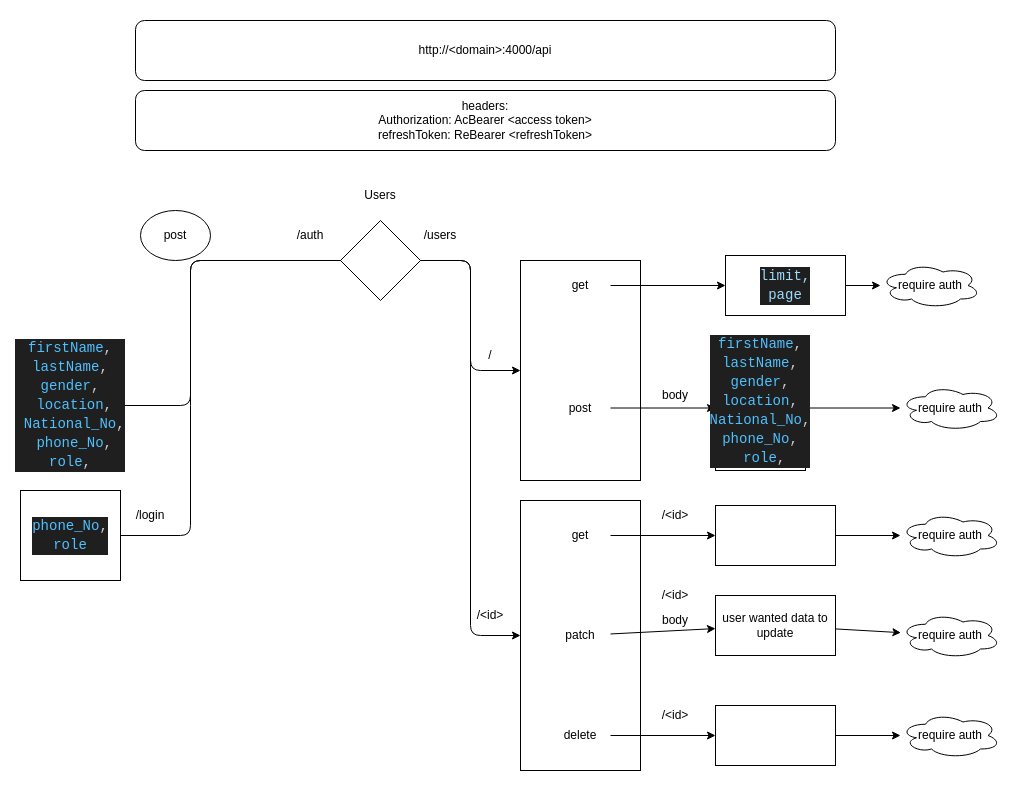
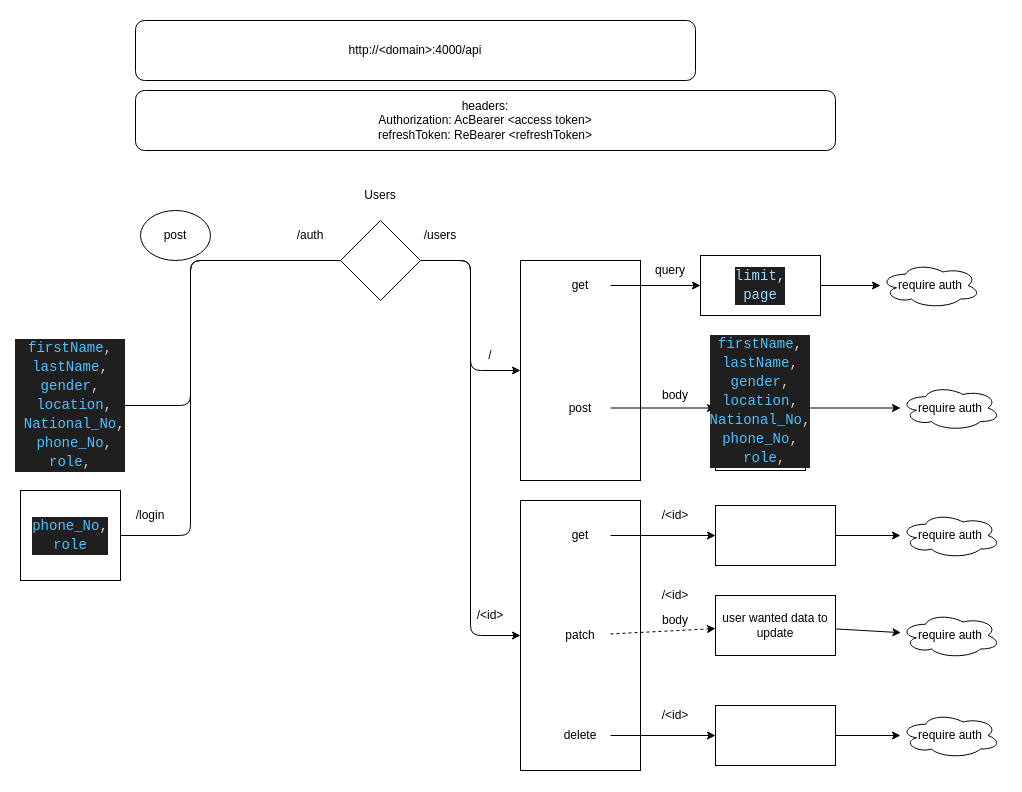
  <mxCell id="0" />
  <mxCell id="1" parent="0" />
  <mxCell id="2" value="Users" style="text;html=1;align=center;verticalAlign=middle;whiteSpace=wrap;rounded=0;" vertex="1" parent="1"><mxGeometry x="350" y="180" width="60" height="30" as="geometry" /></mxCell>
  <mxCell id="3" style="edgeStyle=none;html=1;exitX=0;exitY=0.5;exitDx=0;exitDy=0;entryX=0;entryY=0.5;entryDx=0;entryDy=0;" edge="1" parent="1" source="7" target="9"><mxGeometry relative="1" as="geometry"><Array as="points"><mxPoint x="290" y="260" /><mxPoint x="190" y="260" /><mxPoint x="190" y="310" /><mxPoint x="190" y="355" /><mxPoint x="190" y="405" /></Array></mxGeometry></mxCell>
  <mxCell id="4" style="edgeStyle=none;html=1;entryX=0;entryY=0.5;entryDx=0;entryDy=0;" edge="1" parent="1" source="7" target="8"><mxGeometry relative="1" as="geometry"><Array as="points"><mxPoint x="470" y="260" /><mxPoint x="470" y="370" /></Array></mxGeometry></mxCell>
  <mxCell id="5" style="edgeStyle=none;html=1;exitX=0;exitY=0.5;exitDx=0;exitDy=0;entryX=0;entryY=0.5;entryDx=0;entryDy=0;" edge="1" parent="1" source="7" target="13"><mxGeometry relative="1" as="geometry"><Array as="points"><mxPoint x="190" y="260" /><mxPoint x="190" y="350" /><mxPoint x="190" y="395" /><mxPoint x="190" y="535" /></Array></mxGeometry></mxCell>
  <mxCell id="6" style="edgeStyle=none;html=1;entryX=0;entryY=0.5;entryDx=0;entryDy=0;" edge="1" parent="1" source="7" target="17"><mxGeometry relative="1" as="geometry"><Array as="points"><mxPoint x="470" y="260" /><mxPoint x="470" y="635" /></Array></mxGeometry></mxCell>
  <mxCell id="7" value="" style="rhombus;whiteSpace=wrap;html=1;" vertex="1" parent="1"><mxGeometry x="340" y="220" width="80" height="80" as="geometry" /></mxCell>
  <mxCell id="8" value="" style="rounded=0;whiteSpace=wrap;html=1;" vertex="1" parent="1"><mxGeometry x="520" y="260" width="120" height="220" as="geometry" /></mxCell>
  <mxCell id="9" value="&lt;div style=&quot;color: rgb(204, 204, 204); background-color: rgb(31, 31, 31); font-family: Consolas, &amp;quot;Courier New&amp;quot;, monospace; font-size: 14px; line-height: 19px; white-space: pre;&quot;&gt;&lt;div&gt;&lt;span style=&quot;color: #4fc1ff;&quot;&gt;firstName&lt;/span&gt;&lt;span style=&quot;color: #cccccc;&quot;&gt;,&lt;/span&gt;&lt;/div&gt;&lt;div&gt;&lt;span style=&quot;color: rgb(79, 193, 255);&quot;&gt;lastName&lt;/span&gt;&lt;span style=&quot;color: rgb(204, 204, 204);&quot;&gt;,&lt;/span&gt;&lt;/div&gt;&lt;div&gt;&lt;span style=&quot;color: rgb(79, 193, 255);&quot;&gt;gender&lt;/span&gt;&lt;span style=&quot;color: rgb(204, 204, 204);&quot;&gt;,&lt;/span&gt;&lt;/div&gt;&lt;div&gt;&lt;span style=&quot;color: #cccccc;&quot;&gt;&amp;nbsp;&lt;/span&gt;&lt;span style=&quot;color: #4fc1ff;&quot;&gt;location&lt;/span&gt;&lt;span style=&quot;color: #cccccc;&quot;&gt;,&lt;/span&gt;&lt;/div&gt;&lt;div&gt;&lt;span style=&quot;color: #cccccc;&quot;&gt;&amp;nbsp;&lt;/span&gt;&lt;span style=&quot;color: #4fc1ff;&quot;&gt;National_No&lt;/span&gt;&lt;span style=&quot;color: #cccccc;&quot;&gt;,&lt;/span&gt;&lt;/div&gt;&lt;div&gt;&lt;span style=&quot;color: #cccccc;&quot;&gt;&amp;nbsp;&lt;/span&gt;&lt;span style=&quot;color: #4fc1ff;&quot;&gt;phone_No&lt;/span&gt;&lt;span style=&quot;color: #cccccc;&quot;&gt;,&lt;/span&gt;&lt;/div&gt;&lt;div&gt;&lt;span style=&quot;color: rgb(79, 193, 255);&quot;&gt;role&lt;/span&gt;&lt;span style=&quot;color: rgb(204, 204, 204);&quot;&gt;,&lt;/span&gt;&lt;/div&gt;&lt;/div&gt;" style="rounded=0;whiteSpace=wrap;html=1;" vertex="1" parent="1"><mxGeometry x="20" y="340" width="100" height="130" as="geometry" /></mxCell>
  <mxCell id="10" value="/auth" style="text;html=1;align=center;verticalAlign=middle;whiteSpace=wrap;rounded=0;" vertex="1" parent="1"><mxGeometry y="220" width="60" height="30" as="geometry" x="280" /></mxCell>
  <mxCell id="11" value="/users" style="text;html=1;align=center;verticalAlign=middle;whiteSpace=wrap;rounded=0;" vertex="1" parent="1"><mxGeometry x="410" y="220" width="60" height="30" as="geometry" /></mxCell>
  <mxCell id="12" value="headers:&lt;div&gt;Authorization: AcBearer &amp;lt;access token&amp;gt;&lt;/div&gt;&lt;div&gt;refreshToken: ReBearer &amp;lt;refreshToken&amp;gt;&lt;/div&gt;" style="rounded=1;whiteSpace=wrap;html=1;" vertex="1" parent="1"><mxGeometry x="135" y="90" width="700" height="60" as="geometry" /></mxCell>
  <mxCell id="13" value="&lt;div style=&quot;color: rgb(204, 204, 204); background-color: rgb(31, 31, 31); font-family: Consolas, &amp;quot;Courier New&amp;quot;, monospace; font-size: 14px; line-height: 19px; white-space: pre;&quot;&gt;&lt;span style=&quot;color: #4fc1ff;&quot;&gt;phone_No&lt;/span&gt;&lt;span style=&quot;color: #cccccc;&quot;&gt;,&lt;/span&gt;&lt;/div&gt;&lt;div style=&quot;color: rgb(204, 204, 204); background-color: rgb(31, 31, 31); font-family: Consolas, &amp;quot;Courier New&amp;quot;, monospace; font-size: 14px; line-height: 19px; white-space: pre;&quot;&gt;&lt;span style=&quot;color: rgb(79, 193, 255);&quot;&gt;role&lt;/span&gt;&lt;/div&gt;" style="rounded=0;whiteSpace=wrap;html=1;" vertex="1" parent="1"><mxGeometry x="20" y="490" width="100" height="90" as="geometry" /></mxCell>
  <mxCell id="14" value="&lt;span style=&quot;color: rgb(0, 0, 0);&quot;&gt;/login&lt;/span&gt;" style="text;html=1;align=center;verticalAlign=middle;whiteSpace=wrap;rounded=0;" vertex="1" parent="1"><mxGeometry x="120" y="500" width="60" height="30" as="geometry" /></mxCell>
  <mxCell id="15" value="post" style="ellipse;whiteSpace=wrap;html=1;" vertex="1" parent="1"><mxGeometry x="140" y="210" width="70" height="50" as="geometry" /></mxCell>
  <mxCell id="16" value="/" style="text;html=1;align=center;verticalAlign=middle;whiteSpace=wrap;rounded=0;" vertex="1" parent="1"><mxGeometry x="460" y="340" width="60" height="30" as="geometry" /></mxCell>
  <mxCell id="17" value="" style="rounded=0;whiteSpace=wrap;html=1;" vertex="1" parent="1"><mxGeometry x="520" y="500" width="120" height="270" as="geometry" /></mxCell>
  <mxCell id="18" value="/&amp;lt;id&amp;gt;" style="text;html=1;align=center;verticalAlign=middle;whiteSpace=wrap;rounded=0;" vertex="1" parent="1"><mxGeometry x="460" y="600" width="60" height="30" as="geometry" /></mxCell>
  <mxCell id="19" value="" style="edgeStyle=none;html=1;" edge="1" parent="1" source="20" target="24"><mxGeometry relative="1" as="geometry" /></mxCell>
  <mxCell id="20" value="get" style="text;html=1;align=center;verticalAlign=middle;whiteSpace=wrap;rounded=0;" vertex="1" parent="1"><mxGeometry x="550" y="270" width="60" height="30" as="geometry" /></mxCell>
  <mxCell id="21" value="" style="edgeStyle=none;html=1;" edge="1" parent="1" source="22" target="27"><mxGeometry relative="1" as="geometry" /></mxCell>
  <mxCell id="22" value="post" style="text;html=1;align=center;verticalAlign=middle;whiteSpace=wrap;rounded=0;" vertex="1" parent="1"><mxGeometry x="550" y="392.5" width="60" height="30" as="geometry" /></mxCell>
  <mxCell id="23" value="" style="edgeStyle=none;html=1;" edge="1" parent="1" source="24" target="46"><mxGeometry relative="1" as="geometry" /></mxCell>
- <mxCell id="24" value="&lt;br&gt;&lt;div style=&quot;background-color: rgb(31, 31, 31); font-family: Consolas, &amp;quot;Courier New&amp;quot;, monospace; font-weight: normal; font-size: 14px; line-height: 19px; white-space: pre; color: rgb(204, 204, 204);&quot;&gt;&lt;div&gt;&lt;span style=&quot;color: rgb(156, 220, 254);&quot;&gt;limit,&lt;/span&gt;&lt;/div&gt;&lt;div&gt;&lt;span style=&quot;color: rgb(156, 220, 254);&quot;&gt;page&lt;/span&gt;&lt;/div&gt;&lt;/div&gt;&lt;div&gt;&lt;br/&gt;&lt;/div&gt;" style="whiteSpace=wrap;html=1;" vertex="1" parent="1"><mxGeometry x="725" y="255" width="120" height="60" as="geometry" /></mxCell>
+ <mxCell id="24" value="&lt;br&gt;&lt;div style=&quot;background-color: rgb(31, 31, 31); font-family: Consolas, &amp;quot;Courier New&amp;quot;, monospace; font-weight: normal; font-size: 14px; line-height: 19px; white-space: pre; color: rgb(204, 204, 204);&quot;&gt;&lt;div&gt;&lt;span style=&quot;color: rgb(156, 220, 254);&quot;&gt;limit,&lt;/span&gt;&lt;/div&gt;&lt;div&gt;&lt;span style=&quot;color: rgb(156, 220, 254);&quot;&gt;page&lt;/span&gt;&lt;/div&gt;&lt;/div&gt;&lt;div&gt;&lt;br/&gt;&lt;/div&gt;" style="whiteSpace=wrap;html=1;" vertex="1" parent="1"><mxGeometry x="700" y="255" width="120" height="60" as="geometry" /></mxCell>
+ <mxCell id="25" value="query" style="text;html=1;align=center;verticalAlign=middle;whiteSpace=wrap;rounded=0;" vertex="1" parent="1"><mxGeometry x="640" y="255" width="60" height="30" as="geometry" /></mxCell>
  <mxCell id="26" value="" style="edgeStyle=none;html=1;" edge="1" parent="1" source="27" target="50"><mxGeometry relative="1" as="geometry" /></mxCell>
  <mxCell id="27" value="&lt;div style=&quot;color: rgb(204, 204, 204); background-color: rgb(31, 31, 31); font-family: Consolas, &amp;quot;Courier New&amp;quot;, monospace; font-weight: normal; font-size: 14px; line-height: 19px; white-space: pre;&quot;&gt;&lt;div&gt;&lt;span style=&quot;color: rgb(79, 193, 255);&quot;&gt;firstName&lt;/span&gt;&lt;span style=&quot;color: rgb(204, 204, 204);&quot;&gt;,&lt;/span&gt;&lt;/div&gt;&lt;div&gt;&lt;span style=&quot;color: rgb(79, 193, 255);&quot;&gt;lastName&lt;/span&gt;&lt;span style=&quot;color: rgb(204, 204, 204);&quot;&gt;,&lt;/span&gt;&lt;/div&gt;&lt;div&gt;&lt;span style=&quot;color: rgb(79, 193, 255);&quot;&gt;gender&lt;/span&gt;&lt;span style=&quot;color: rgb(204, 204, 204);&quot;&gt;,&lt;/span&gt;&lt;/div&gt;&lt;div&gt;&lt;span style=&quot;color: rgb(79, 193, 255);&quot;&gt;location&lt;/span&gt;&lt;span style=&quot;color: rgb(204, 204, 204);&quot;&gt;,&lt;/span&gt;&lt;/div&gt;&lt;div&gt;&lt;span style=&quot;color: rgb(79, 193, 255);&quot;&gt;National_No&lt;/span&gt;&lt;span style=&quot;color: rgb(204, 204, 204);&quot;&gt;,&lt;/span&gt;&lt;/div&gt;&lt;div&gt;&lt;span style=&quot;color: rgb(79, 193, 255);&quot;&gt;phone_No&lt;/span&gt;&lt;span style=&quot;color: rgb(204, 204, 204);&quot;&gt;,&lt;/span&gt;&lt;/div&gt;&lt;div&gt;&lt;span style=&quot;color: rgb(204, 204, 204);&quot;&gt;&amp;nbsp;&lt;/span&gt;&lt;span style=&quot;color: rgb(79, 193, 255);&quot;&gt;role&lt;/span&gt;&lt;span style=&quot;color: rgb(204, 204, 204);&quot;&gt;,&lt;/span&gt;&lt;/div&gt;&lt;/div&gt;&lt;div&gt;&lt;br/&gt;&lt;/div&gt;" style="whiteSpace=wrap;html=1;" vertex="1" parent="1"><mxGeometry x="715" y="345" width="90" height="125" as="geometry" /></mxCell>
  <mxCell id="28" value="body" style="text;html=1;align=center;verticalAlign=middle;whiteSpace=wrap;rounded=0;" vertex="1" parent="1"><mxGeometry x="645" y="380" width="60" height="30" as="geometry" /></mxCell>
  <mxCell id="29" value="" style="edgeStyle=none;html=1;" edge="1" parent="1" source="30" target="36"><mxGeometry relative="1" as="geometry" /></mxCell>
  <mxCell id="30" value="get" style="text;html=1;align=center;verticalAlign=middle;whiteSpace=wrap;rounded=0;" vertex="1" parent="1"><mxGeometry x="550" y="520" width="60" height="30" as="geometry" /></mxCell>
- <mxCell id="31" value="" style="edgeStyle=none;html=1;" edge="1" parent="1" source="32" target="42"><mxGeometry relative="1" as="geometry" /></mxCell>
+ <mxCell id="31" value="" style="edgeStyle=none;html=1;dashed=1;" edge="1" parent="1" source="32" target="42"><mxGeometry relative="1" as="geometry" /></mxCell>
  <mxCell id="32" value="patch" style="text;html=1;align=center;verticalAlign=middle;whiteSpace=wrap;rounded=0;" vertex="1" parent="1"><mxGeometry x="550" y="620" width="60" height="30" as="geometry" /></mxCell>
  <mxCell id="33" value="" style="edgeStyle=none;html=1;" edge="1" parent="1" source="34" target="39"><mxGeometry relative="1" as="geometry" /></mxCell>
  <mxCell id="34" value="delete" style="text;html=1;align=center;verticalAlign=middle;whiteSpace=wrap;rounded=0;" vertex="1" parent="1"><mxGeometry x="550" y="720" width="60" height="30" as="geometry" /></mxCell>
  <mxCell id="35" value="" style="edgeStyle=none;html=1;" edge="1" parent="1" source="36" target="49"><mxGeometry relative="1" as="geometry" /></mxCell>
  <mxCell id="36" value="" style="whiteSpace=wrap;html=1;" vertex="1" parent="1"><mxGeometry x="715" y="505" width="120" height="60" as="geometry" /></mxCell>
  <mxCell id="37" value="/&amp;lt;id&amp;gt;" style="text;html=1;align=center;verticalAlign=middle;whiteSpace=wrap;rounded=0;" vertex="1" parent="1"><mxGeometry x="645" y="500" width="60" height="30" as="geometry" /></mxCell>
  <mxCell id="38" value="" style="edgeStyle=none;html=1;" edge="1" parent="1" source="39" target="47"><mxGeometry relative="1" as="geometry" /></mxCell>
  <mxCell id="39" value="" style="whiteSpace=wrap;html=1;" vertex="1" parent="1"><mxGeometry x="715" y="705" width="120" height="60" as="geometry" /></mxCell>
  <mxCell id="40" value="/&amp;lt;id&amp;gt;" style="text;html=1;align=center;verticalAlign=middle;whiteSpace=wrap;rounded=0;" vertex="1" parent="1"><mxGeometry x="645" y="700" width="60" height="30" as="geometry" /></mxCell>
  <mxCell id="41" value="" style="edgeStyle=none;html=1;" edge="1" parent="1" source="42" target="48"><mxGeometry relative="1" as="geometry" /></mxCell>
  <mxCell id="42" value="user wanted data to&lt;div&gt;update&lt;/div&gt;" style="whiteSpace=wrap;html=1;" vertex="1" parent="1"><mxGeometry x="715" y="595" width="120" height="60" as="geometry" /></mxCell>
  <mxCell id="43" value="/&amp;lt;id&amp;gt;" style="text;html=1;align=center;verticalAlign=middle;whiteSpace=wrap;rounded=0;" vertex="1" parent="1"><mxGeometry x="645" y="580" width="60" height="30" as="geometry" /></mxCell>
  <mxCell id="44" value="body" style="text;html=1;align=center;verticalAlign=middle;whiteSpace=wrap;rounded=0;" vertex="1" parent="1"><mxGeometry x="645" y="605" width="60" height="30" as="geometry" /></mxCell>
- <mxCell id="45" value="http://&amp;lt;domain&amp;gt;:4000/api" style="rounded=1;whiteSpace=wrap;html=1;" vertex="1" parent="1"><mxGeometry x="135" y="20" width="700" height="60" as="geometry" /></mxCell>
+ <mxCell id="45" value="http://&amp;lt;domain&amp;gt;:4000/api" style="rounded=1;whiteSpace=wrap;html=1;" vertex="1" parent="1"><mxGeometry x="135" y="20" width="560" height="60" as="geometry" /></mxCell>
  <mxCell id="46" value="require auth" style="ellipse;shape=cloud;whiteSpace=wrap;html=1;" vertex="1" parent="1"><mxGeometry x="880" y="262.5" width="100" height="45" as="geometry" /></mxCell>
  <mxCell id="47" value="require auth" style="ellipse;shape=cloud;whiteSpace=wrap;html=1;" vertex="1" parent="1"><mxGeometry x="900" y="712.5" width="100" height="45" as="geometry" /></mxCell>
  <mxCell id="48" value="require auth" style="ellipse;shape=cloud;whiteSpace=wrap;html=1;" vertex="1" parent="1"><mxGeometry x="900" y="612.5" width="100" height="45" as="geometry" /></mxCell>
  <mxCell id="49" value="require auth" style="ellipse;shape=cloud;whiteSpace=wrap;html=1;" vertex="1" parent="1"><mxGeometry x="900" y="512.5" width="100" height="45" as="geometry" /></mxCell>
  <mxCell id="50" value="require auth" style="ellipse;shape=cloud;whiteSpace=wrap;html=1;" vertex="1" parent="1"><mxGeometry x="900" y="385" width="100" height="45" as="geometry" /></mxCell>
